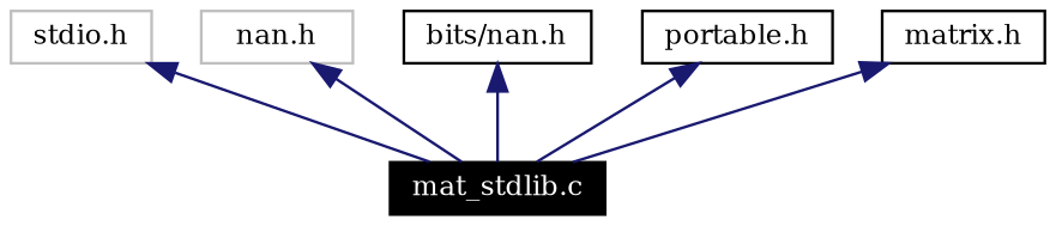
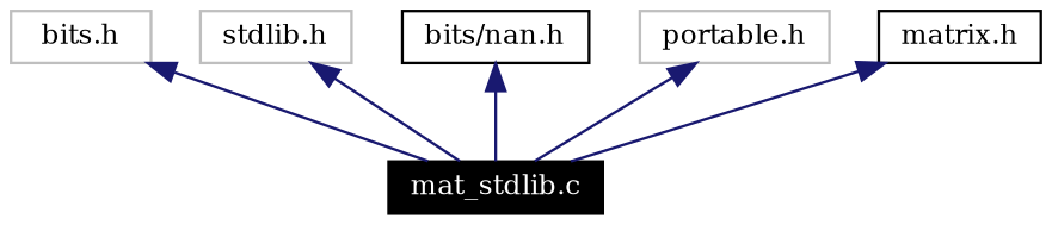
  digraph {
    node [color=black fontsize=10 shape=box]
    edge [color=midnightblue dir=back fontsize=10 style=solid]
    n1 [fontcolor=white height=0.2 label="mat_stdlib.c" style=filled width=0.4]
-   n2 [color=grey75 height=0.2 label="stdio.h" width=0.4]
-   n3 [color=grey75 height=0.2 label="nan.h" width=0.4]
+   n2 [color=grey75 height=0.2 label="bits.h" width=0.4]
+   n3 [color=grey75 height=0.2 label="stdlib.h" width=0.4]
    n4 [height=0.2 label="bits/nan.h" width=0.4]
-   n5 [height=0.2 label="portable.h" width=0.4]
+   n5 [color=grey75 height=0.2 label="portable.h" width=0.4]
    n6 [height=0.2 label="matrix.h" width=0.4]
    n2 -> n1
    n3 -> n1
    n4 -> n1
    n5 -> n1
    n6 -> n1
  }
